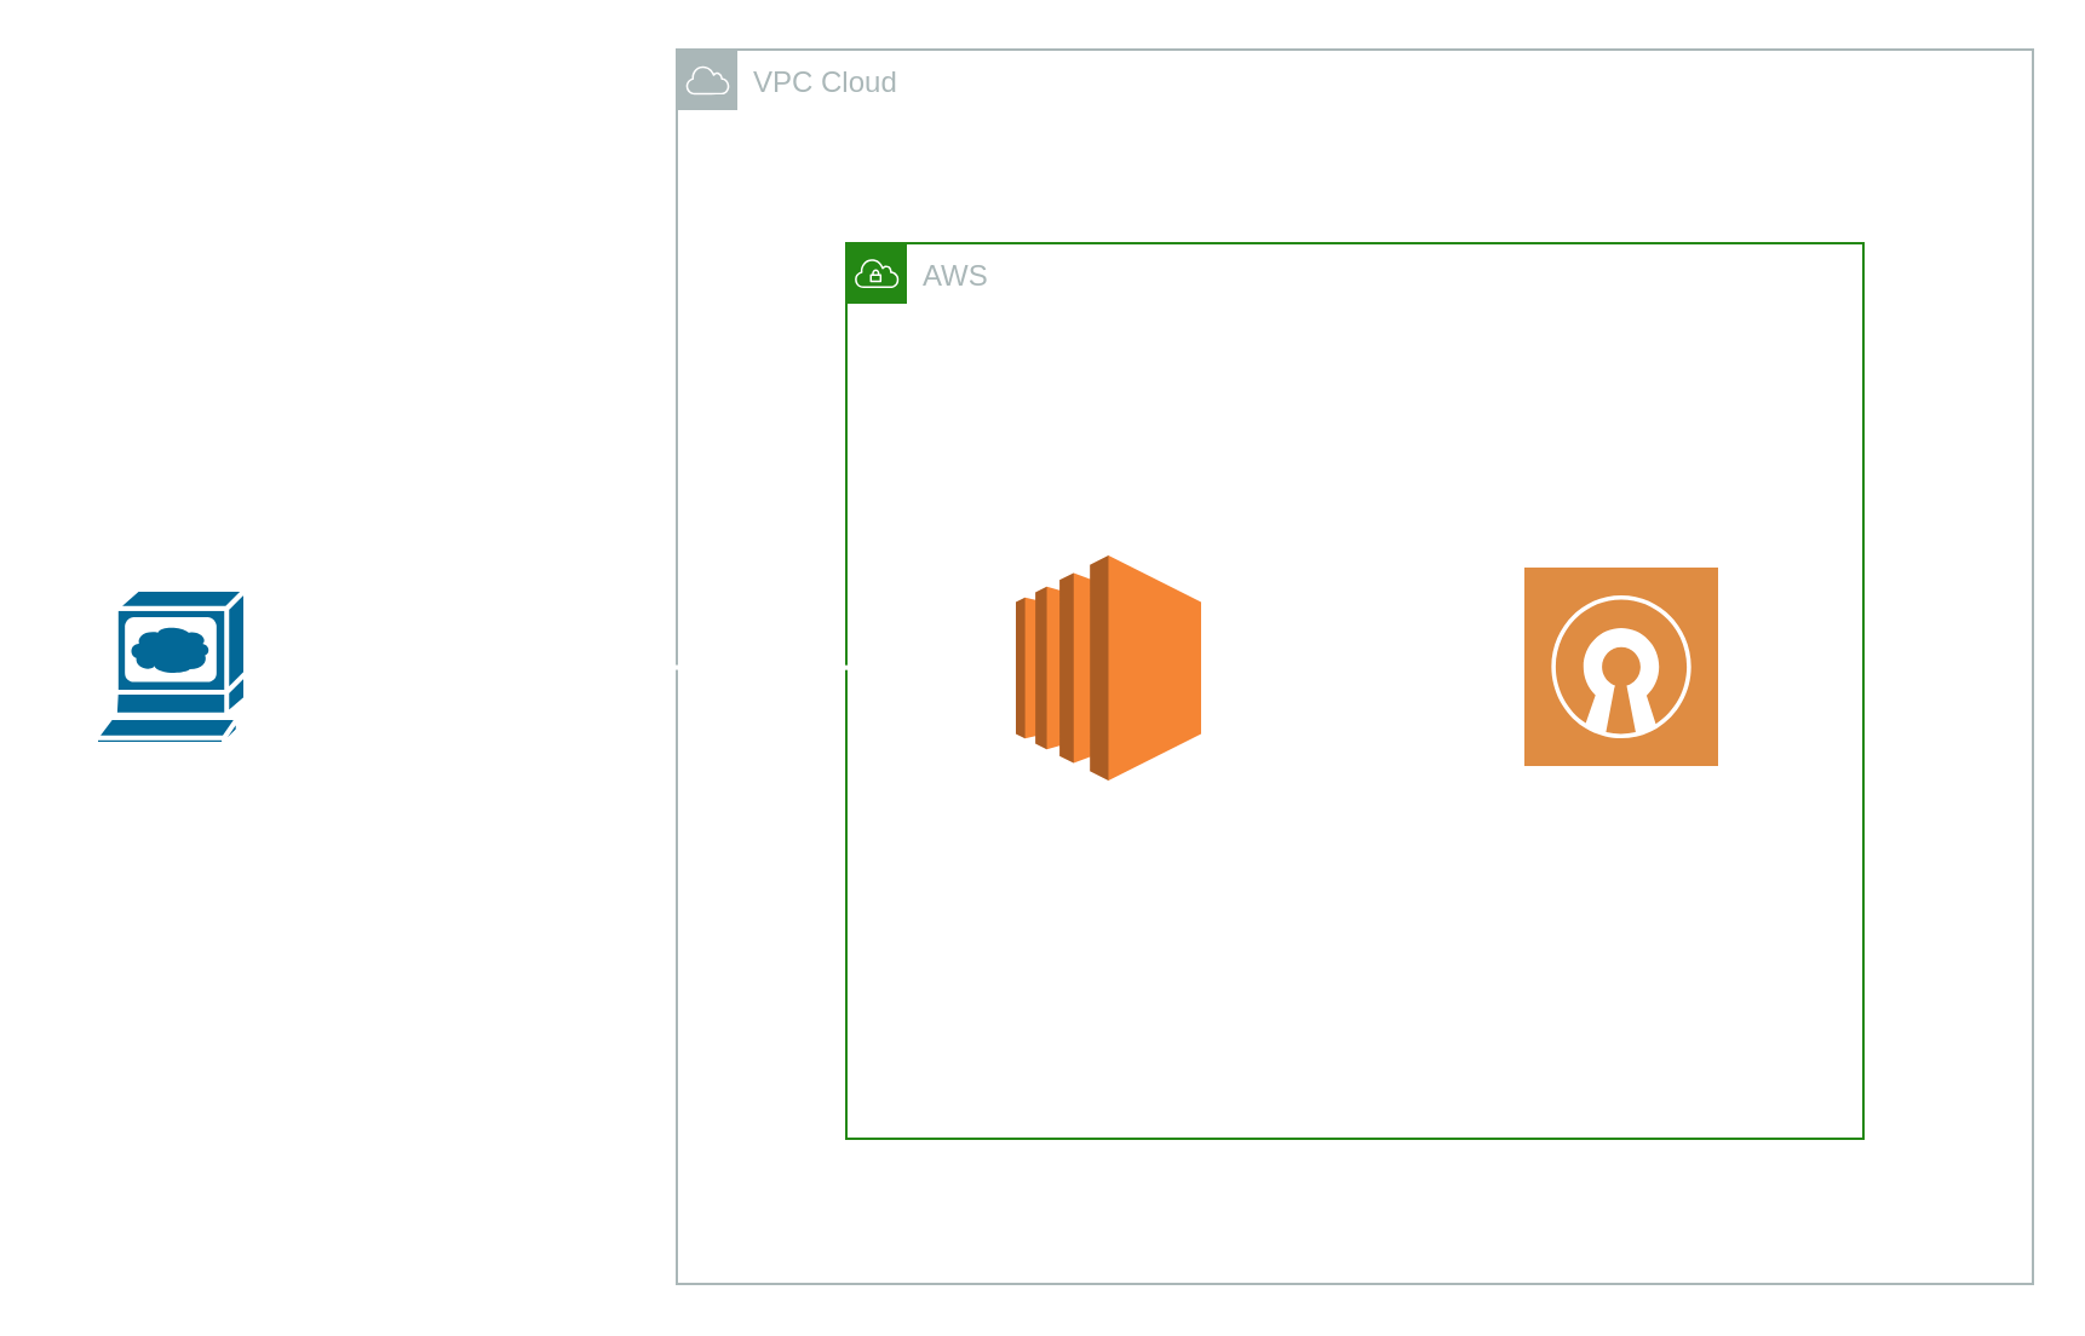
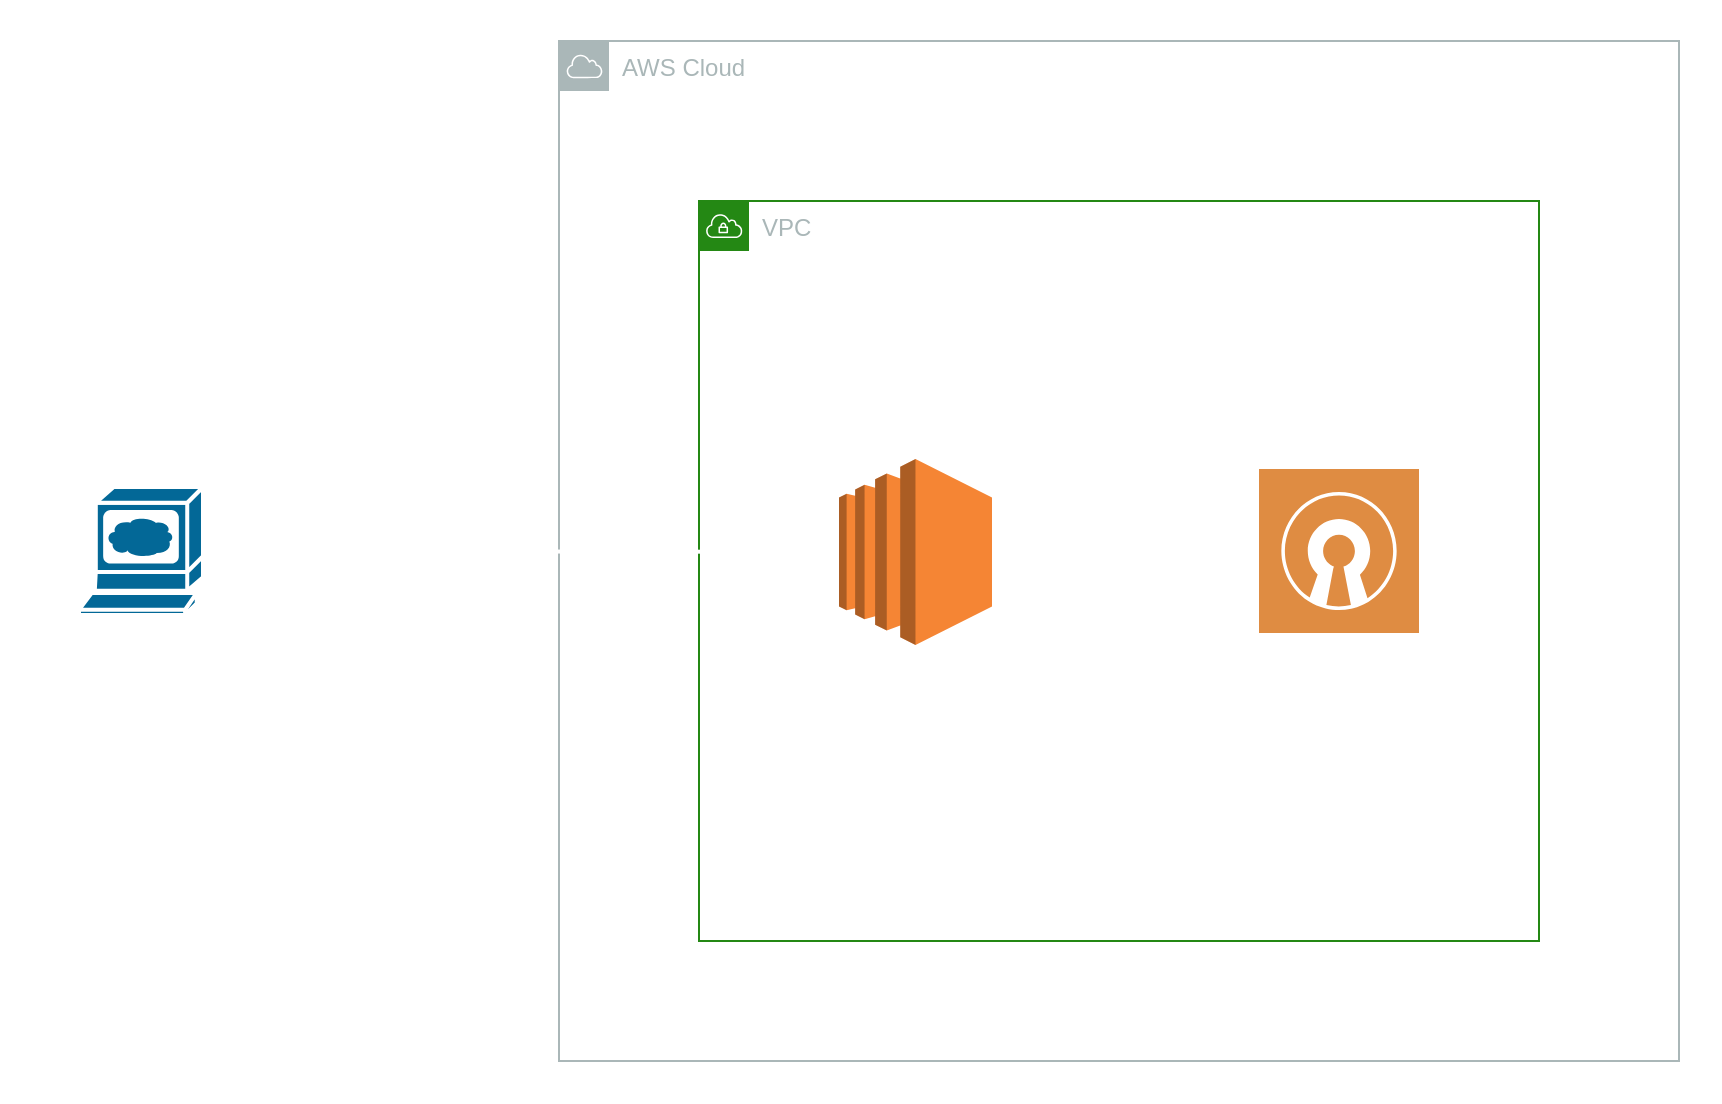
  <mxCell id="0" />
  <mxCell id="1" parent="0" />
- <mxCell id="2" value="AWS" style="points=[[0,0],[0.25,0],[0.5,0],[0.75,0],[1,0],[1,0.25],[1,0.5],[1,0.75],[1,1],[0.75,1],[0.5,1],[0.25,1],[0,1],[0,0.75],[0,0.5],[0,0.25]];outlineConnect=0;gradientColor=none;html=1;whiteSpace=wrap;fontSize=12;fontStyle=0;container=1;pointerEvents=0;collapsible=0;recursiveResize=0;shape=mxgraph.aws4.group;grIcon=mxgraph.aws4.group_vpc;strokeColor=#248814;fillColor=none;verticalAlign=top;align=left;spacingLeft=30;fontColor=#AAB7B8;dashed=0;" parent="1" vertex="1"><mxGeometry x="349" y="100" width="420" height="370" as="geometry" /></mxCell>
- <mxCell id="3" value="VPC Cloud" style="sketch=0;outlineConnect=0;gradientColor=none;html=1;whiteSpace=wrap;fontSize=12;fontStyle=0;shape=mxgraph.aws4.group;grIcon=mxgraph.aws4.group_aws_cloud;strokeColor=#AAB7B8;fillColor=none;verticalAlign=top;align=left;spacingLeft=30;fontColor=#AAB7B8;dashed=0;" parent="1" vertex="1"><mxGeometry x="279" y="20" width="560" height="510" as="geometry" /></mxCell>
+ <mxCell id="2" value="VPC" style="points=[[0,0],[0.25,0],[0.5,0],[0.75,0],[1,0],[1,0.25],[1,0.5],[1,0.75],[1,1],[0.75,1],[0.5,1],[0.25,1],[0,1],[0,0.75],[0,0.5],[0,0.25]];outlineConnect=0;gradientColor=none;html=1;whiteSpace=wrap;fontSize=12;fontStyle=0;container=1;pointerEvents=0;collapsible=0;recursiveResize=0;shape=mxgraph.aws4.group;grIcon=mxgraph.aws4.group_vpc;strokeColor=#248814;fillColor=none;verticalAlign=top;align=left;spacingLeft=30;fontColor=#AAB7B8;dashed=0;" parent="1" vertex="1"><mxGeometry x="349" y="100" width="420" height="370" as="geometry" /></mxCell>
+ <mxCell id="3" value="AWS Cloud" style="sketch=0;outlineConnect=0;gradientColor=none;html=1;whiteSpace=wrap;fontSize=12;fontStyle=0;shape=mxgraph.aws4.group;grIcon=mxgraph.aws4.group_aws_cloud;strokeColor=#AAB7B8;fillColor=none;verticalAlign=top;align=left;spacingLeft=30;fontColor=#AAB7B8;dashed=0;" parent="1" vertex="1"><mxGeometry x="279" y="20" width="560" height="510" as="geometry" /></mxCell>
  <mxCell id="4" value="" style="outlineConnect=0;dashed=0;verticalLabelPosition=bottom;verticalAlign=top;align=center;html=1;shape=mxgraph.aws3.ec2;fillColor=#F58534;gradientColor=none;strokeWidth=2;strokeColor=#FFFFFF;fontColor=#FFFFFF;" parent="1" vertex="1"><mxGeometry x="419" y="229" width="76.5" height="93" as="geometry" /></mxCell>
  <mxCell id="5" style="edgeStyle=none;html=1;strokeWidth=2;strokeColor=#FFFFFF;fontColor=#FFFFFF;" parent="1" source="6" target="4" edge="1"><mxGeometry relative="1" as="geometry" /></mxCell>
  <mxCell id="6" value="" style="sketch=0;pointerEvents=1;shadow=0;dashed=0;html=1;strokeColor=#FFFFFF;fillColor=#DF8C42;labelPosition=center;verticalLabelPosition=bottom;verticalAlign=top;align=center;outlineConnect=0;shape=mxgraph.veeam2.open_vpn;strokeWidth=2;fontColor=#FFFFFF;" parent="1" vertex="1"><mxGeometry x="629" y="234" width="80" height="82" as="geometry" /></mxCell>
  <mxCell id="7" style="edgeStyle=none;html=1;strokeWidth=2;strokeColor=#FFFFFF;fontColor=#FFFFFF;" parent="1" source="8" target="4" edge="1"><mxGeometry relative="1" as="geometry" /></mxCell>
  <mxCell id="8" value="" style="shape=mxgraph.cisco.computers_and_peripherals.web_browser;html=1;pointerEvents=1;dashed=0;fillColor=#036897;strokeColor=#FFFFFF;strokeWidth=2;verticalLabelPosition=bottom;verticalAlign=top;align=center;outlineConnect=0;fontColor=#FFFFFF;" parent="1" vertex="1"><mxGeometry x="39" y="243" width="62" height="64" as="geometry" /></mxCell>
  <mxCell id="9" value="Web Browser" style="text;html=1;align=center;verticalAlign=middle;resizable=0;points=[];autosize=1;strokeColor=none;fillColor=none;strokeWidth=2;fontColor=#FFFFFF;" parent="1" vertex="1"><mxGeometry x="20" y="196" width="100" height="30" as="geometry" /></mxCell>
